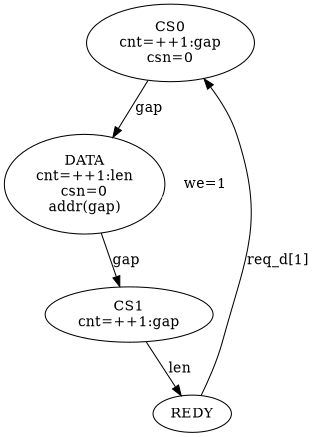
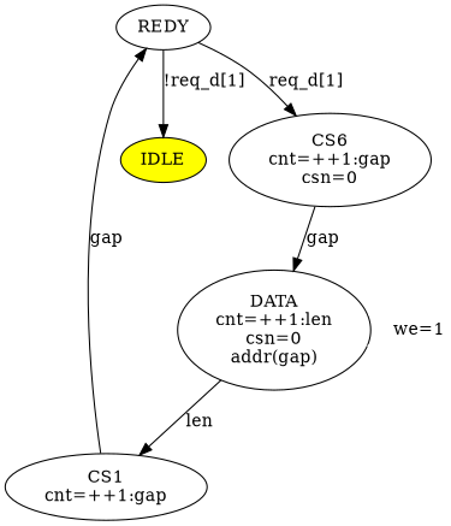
  digraph {
-   n2 [label="CS0\ncnt=++1:gap\ncsn=0"]
+   n1 [fillcolor=yellow label=IDLE style=filled]
+   n2 [label="CS6\ncnt=++1:gap\ncsn=0"]
    n3 [label="DATA\ncnt=++1:len\ncsn=0\naddr(gap)"]
    n4 [label="CS1\ncnt=++1:gap"]
    n5 [label=REDY]
    n2 -> n3 [label=gap]
    n3 -> n3 [color=white label="we=1"]
-   n3 -> n4 [label=gap]
-   n4 -> n5 [label=len]
+   n3 -> n4 [label=len]
+   n4 -> n5 [label=gap]
+   n5 -> n1 [label="!req_d[1]"]
    n5 -> n2 [label="req_d[1]"]
  }
